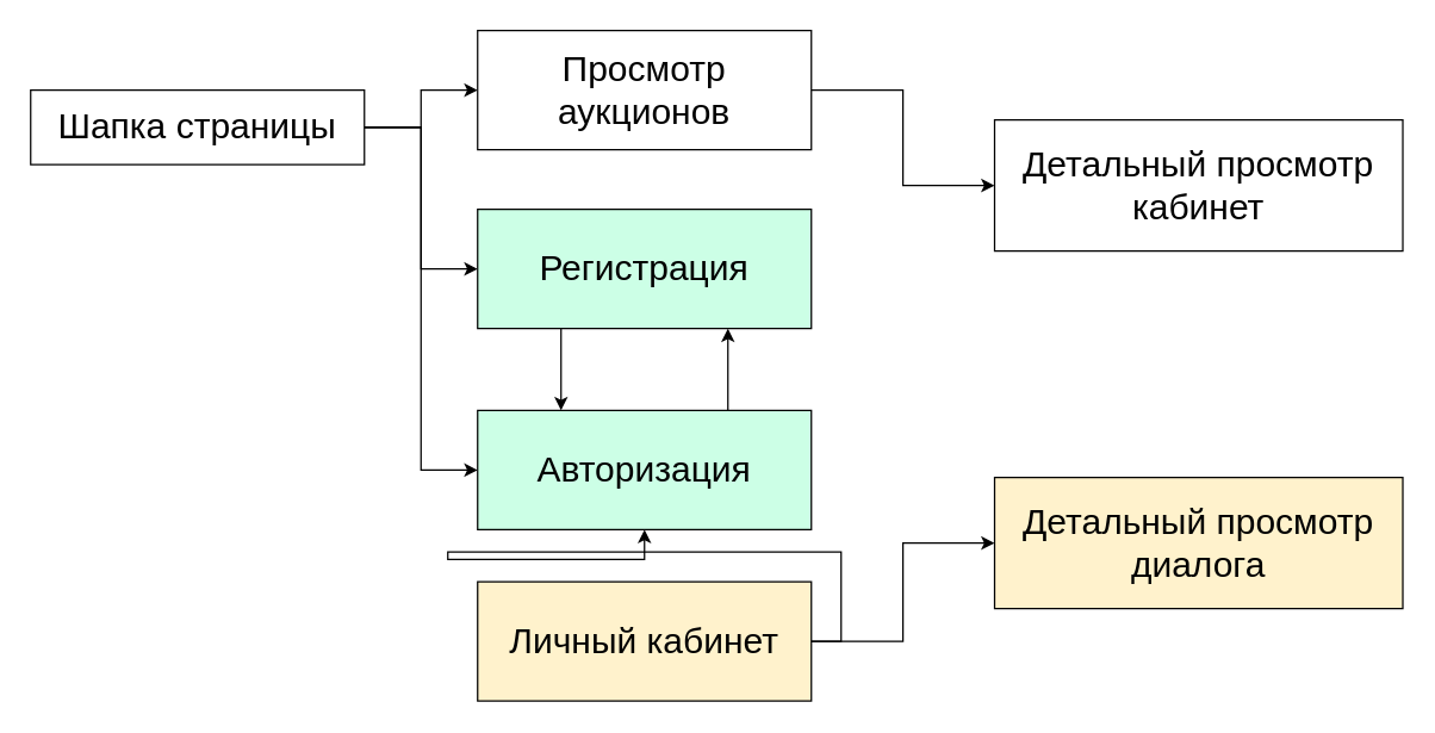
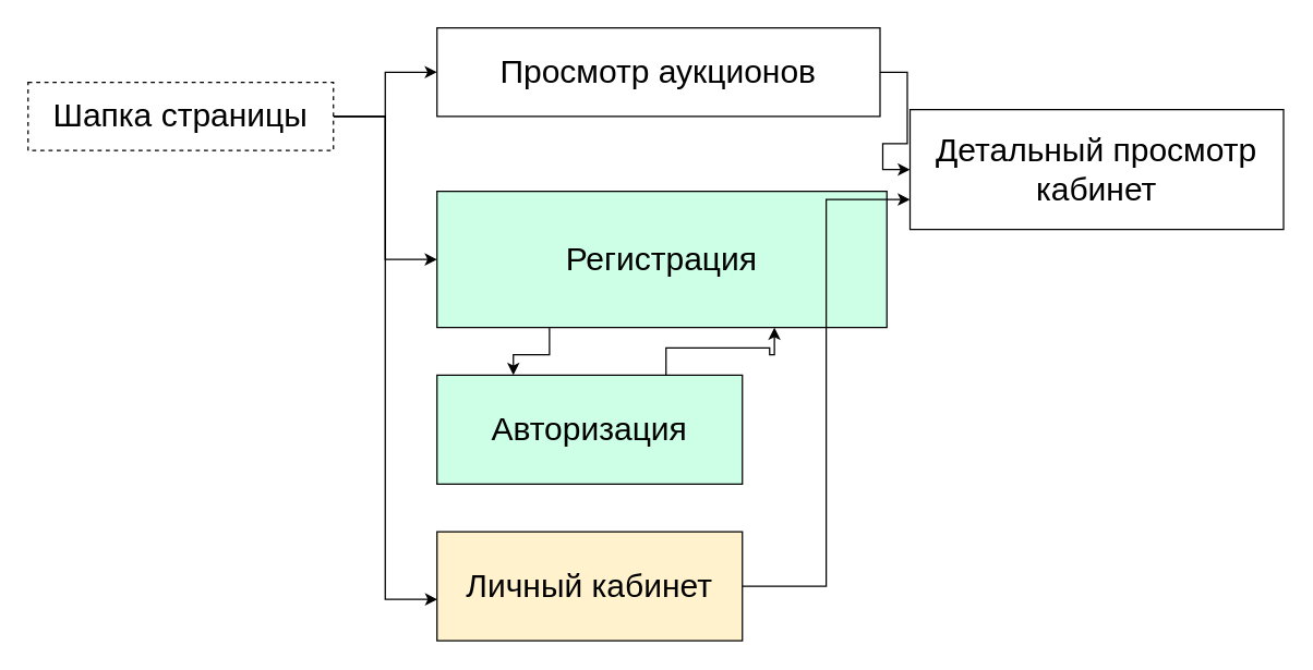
  <mxCell id="0" />
  <mxCell id="1" parent="0" />
  <mxCell id="2" style="edgeStyle=orthogonalEdgeStyle;rounded=0;orthogonalLoop=1;jettySize=auto;html=1;exitX=1;exitY=0.5;exitDx=0;exitDy=0;entryX=0;entryY=0.5;entryDx=0;entryDy=0;" edge="1" parent="1" source="6" target="8"><mxGeometry relative="1" as="geometry" /></mxCell>
  <mxCell id="3" style="edgeStyle=orthogonalEdgeStyle;rounded=0;orthogonalLoop=1;jettySize=auto;html=1;exitX=1;exitY=0.5;exitDx=0;exitDy=0;entryX=0;entryY=0.5;entryDx=0;entryDy=0;" edge="1" parent="1" source="6" target="10"><mxGeometry relative="1" as="geometry" /></mxCell>
- <mxCell id="4" style="edgeStyle=orthogonalEdgeStyle;rounded=0;orthogonalLoop=1;jettySize=auto;html=1;exitX=1;exitY=0.5;exitDx=0;exitDy=0;entryX=0;entryY=0.5;entryDx=0;entryDy=0;" edge="1" parent="1" source="6" target="12"><mxGeometry relative="1" as="geometry" /></mxCell>
- <mxCell id="6" value="&lt;font style=&quot;font-size: 24px&quot;&gt;Шапка страницы&lt;/font&gt;" style="rounded=0;whiteSpace=wrap;html=1;" vertex="1" parent="1"><mxGeometry x="20" y="60" width="224" height="50" as="geometry" /></mxCell>
+ <mxCell id="5" style="edgeStyle=orthogonalEdgeStyle;rounded=0;orthogonalLoop=1;jettySize=auto;html=1;exitX=1;exitY=0.5;exitDx=0;exitDy=0;entryX=0.001;entryY=0.62;entryDx=0;entryDy=0;entryPerimeter=0;" edge="1" parent="1" source="6" target="15"><mxGeometry relative="1" as="geometry" /></mxCell>
+ <mxCell id="6" value="&lt;font style=&quot;font-size: 24px&quot;&gt;Шапка страницы&lt;/font&gt;" style="rounded=0;whiteSpace=wrap;html=1;dashed=1;" vertex="1" parent="1"><mxGeometry x="20" y="60" width="224" height="50" as="geometry" /></mxCell>
  <mxCell id="7" style="edgeStyle=orthogonalEdgeStyle;rounded=0;orthogonalLoop=1;jettySize=auto;html=1;exitX=1;exitY=0.5;exitDx=0;exitDy=0;entryX=0;entryY=0.5;entryDx=0;entryDy=0;" edge="1" parent="1" source="8" target="16"><mxGeometry relative="1" as="geometry" /></mxCell>
- <mxCell id="8" value="&lt;font style=&quot;font-size: 24px&quot;&gt;Просмотр аукционов&lt;/font&gt;" style="rounded=0;whiteSpace=wrap;html=1;" vertex="1" parent="1"><mxGeometry x="320" y="20" width="224" height="80" as="geometry" /></mxCell>
+ <mxCell id="8" value="&lt;font style=&quot;font-size: 24px&quot;&gt;Просмотр аукционов&lt;/font&gt;" style="rounded=0;whiteSpace=wrap;html=1;" vertex="1" parent="1"><mxGeometry x="320" y="20" width="325" height="65" as="geometry" /></mxCell>
  <mxCell id="9" style="edgeStyle=orthogonalEdgeStyle;rounded=0;orthogonalLoop=1;jettySize=auto;html=1;exitX=0.25;exitY=1;exitDx=0;exitDy=0;entryX=0.25;entryY=0;entryDx=0;entryDy=0;" edge="1" parent="1" source="10" target="12"><mxGeometry relative="1" as="geometry" /></mxCell>
- <mxCell id="10" value="&lt;font style=&quot;font-size: 24px&quot;&gt;Регистрация&lt;/font&gt;" style="rounded=0;whiteSpace=wrap;html=1;fillColor=#CCFFE6;" vertex="1" parent="1"><mxGeometry x="320" y="140" width="224" height="80" as="geometry" /></mxCell>
+ <mxCell id="10" value="&lt;font style=&quot;font-size: 24px&quot;&gt;Регистрация&lt;/font&gt;" style="rounded=0;whiteSpace=wrap;html=1;fillColor=#CCFFE6;" vertex="1" parent="1"><mxGeometry x="320" y="140" width="330" height="100" as="geometry" /></mxCell>
  <mxCell id="11" style="edgeStyle=orthogonalEdgeStyle;rounded=0;orthogonalLoop=1;jettySize=auto;html=1;exitX=0.75;exitY=0;exitDx=0;exitDy=0;entryX=0.75;entryY=1;entryDx=0;entryDy=0;" edge="1" parent="1" source="12" target="10"><mxGeometry relative="1" as="geometry" /></mxCell>
  <mxCell id="12" value="&lt;font style=&quot;font-size: 24px&quot;&gt;Авторизация&lt;/font&gt;" style="rounded=0;whiteSpace=wrap;html=1;fillColor=#CCFFE6;" vertex="1" parent="1"><mxGeometry x="320" y="275" width="224" height="80" as="geometry" /></mxCell>
- <mxCell id="13" style="edgeStyle=orthogonalEdgeStyle;rounded=0;orthogonalLoop=1;jettySize=auto;html=1;exitX=1;exitY=0.5;exitDx=0;exitDy=0;entryX=0;entryY=0.5;entryDx=0;entryDy=0;" edge="1" parent="1" source="15" target="17"><mxGeometry relative="1" as="geometry" /></mxCell>
- <mxCell id="14" style="edgeStyle=orthogonalEdgeStyle;rounded=0;orthogonalLoop=1;jettySize=auto;html=1;exitX=1;exitY=0.5;exitDx=0;exitDy=0;" edge="1" parent="1" source="15" target="12"><mxGeometry relative="1" as="geometry" /></mxCell>
+ <mxCell id="14" style="edgeStyle=orthogonalEdgeStyle;rounded=0;orthogonalLoop=1;jettySize=auto;html=1;exitX=1;exitY=0.5;exitDx=0;exitDy=0;entryX=0;entryY=0.75;entryDx=0;entryDy=0;" edge="1" parent="1" source="15" target="16"><mxGeometry relative="1" as="geometry" /></mxCell>
  <mxCell id="15" value="&lt;font style=&quot;font-size: 24px&quot;&gt;Личный кабинет&lt;/font&gt;" style="rounded=0;whiteSpace=wrap;html=1;fillColor=#FFF2CC;" vertex="1" parent="1"><mxGeometry x="320" y="390" width="224" height="80" as="geometry" /></mxCell>
  <mxCell id="16" value="&lt;font style=&quot;font-size: 24px&quot;&gt;Детальный просмотр кабинет&lt;/font&gt;" style="rounded=0;whiteSpace=wrap;html=1;" vertex="1" parent="1"><mxGeometry x="667" y="80" width="274" height="88" as="geometry" /></mxCell>
- <mxCell id="17" value="&lt;font style=&quot;font-size: 24px&quot;&gt;Детальный просмотр диалога&lt;/font&gt;" style="rounded=0;whiteSpace=wrap;html=1;fillColor=#FFF2CC;" vertex="1" parent="1"><mxGeometry x="667" y="320" width="274" height="88" as="geometry" /></mxCell>
